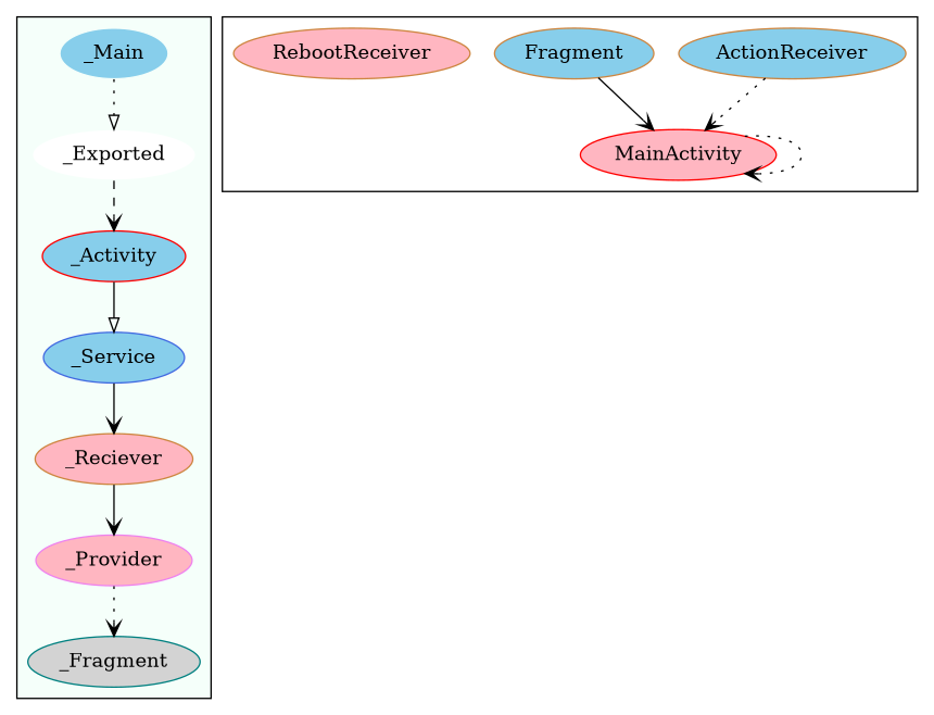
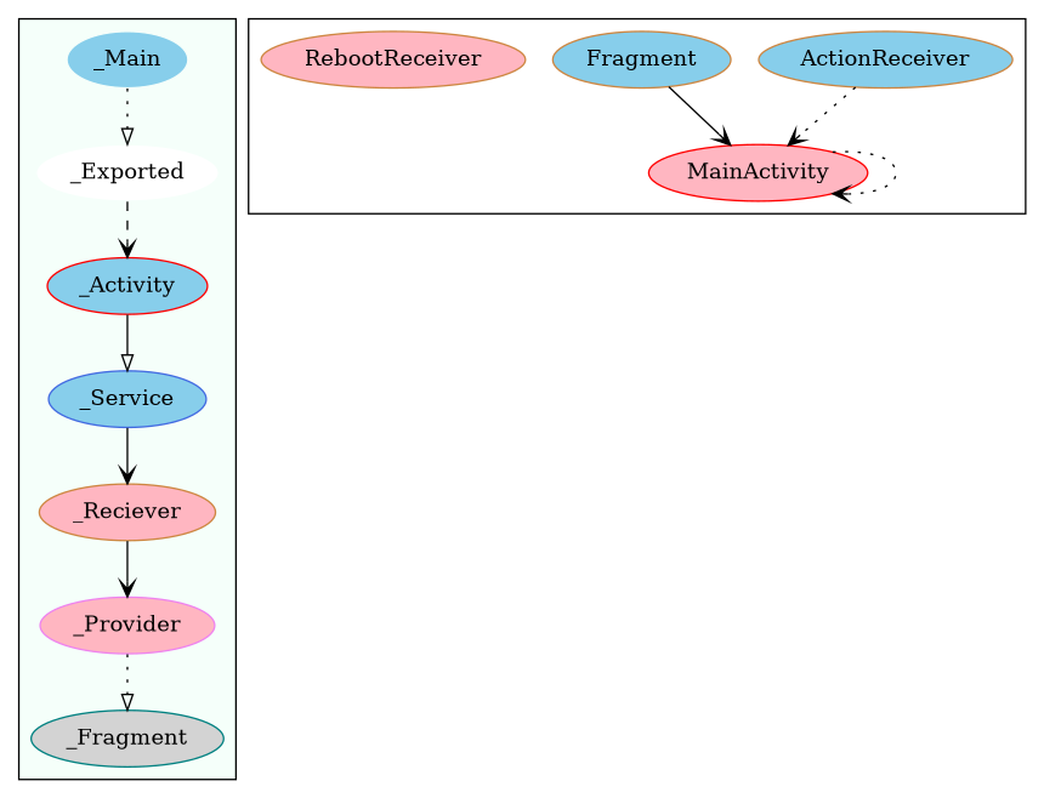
  digraph {
    node [color=peru fillcolor=skyblue style=filled]
    edge [arrowhead=vee style=solid]
    _Activity [color=red]
    _Service [color=royalblue]
    _Reciever [fillcolor=lightpink]
    _Provider [color=violet fillcolor=lightpink]
    _Fragment [color=teal fillcolor=lightgrey]
    _Main [color=mintcream]
    _Exported [color=mintcream fillcolor=white]
    MainActivity [color=red fillcolor=lightpink]
    ActionReceiver
    n10 [label=Fragment]
    RebootReceiver [fillcolor=lightpink]
    subgraph cluster_1 {
      bgcolor=mintcream
      _Activity
      _Service
      _Reciever
      _Provider
      _Fragment
      _Main
      _Exported
    }
    subgraph cluster_2 {
      MainActivity
      ActionReceiver
      n10
      RebootReceiver
    }
    _Activity -> _Service [arrowhead=onormal]
    _Service -> _Reciever
    _Reciever -> _Provider
-   _Provider -> _Fragment [style=dotted]
+   _Provider -> _Fragment [arrowhead=onormal style=dotted]
    _Main -> _Exported [arrowhead=onormal style=dotted]
    _Exported -> _Activity [style=dashed]
    MainActivity -> MainActivity [style=dotted]
    ActionReceiver -> MainActivity [style=dotted]
    n10 -> MainActivity
  }
